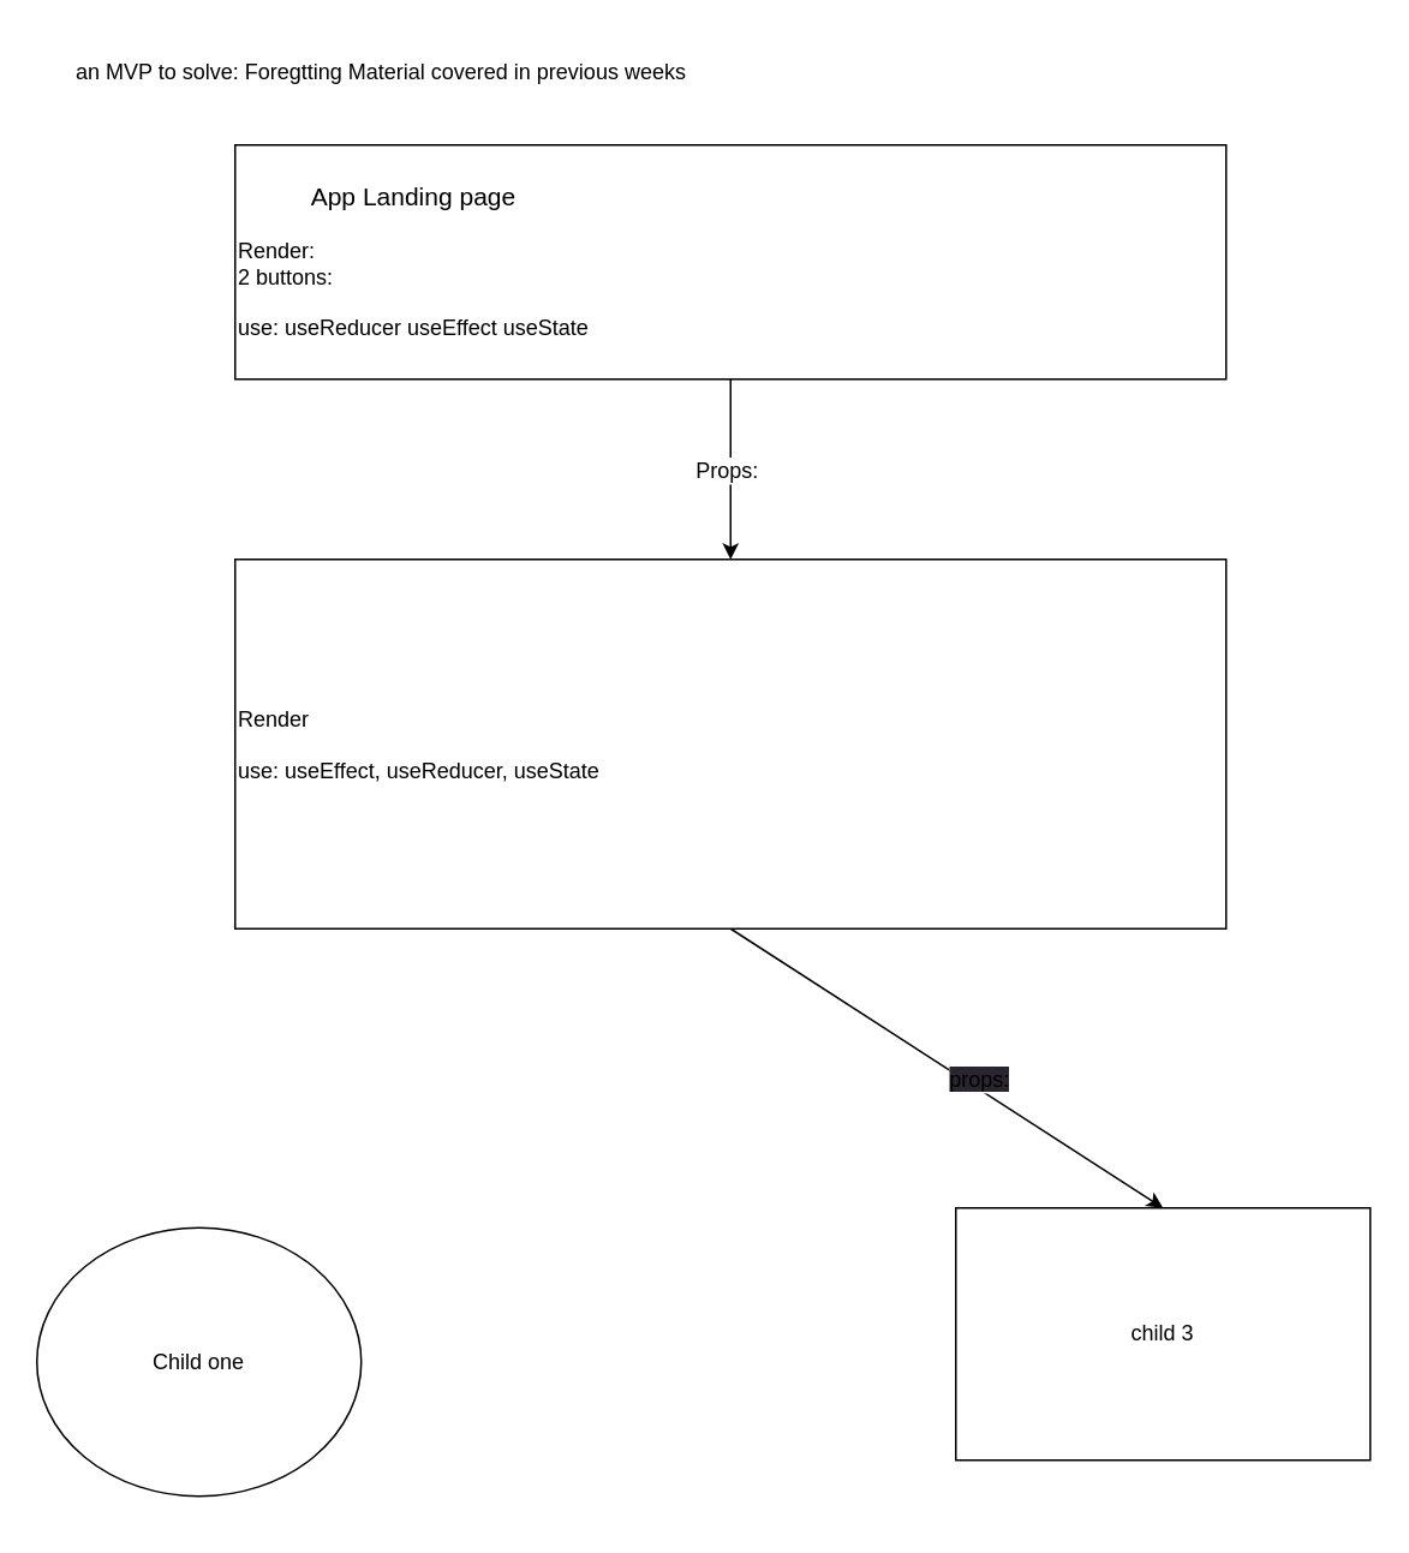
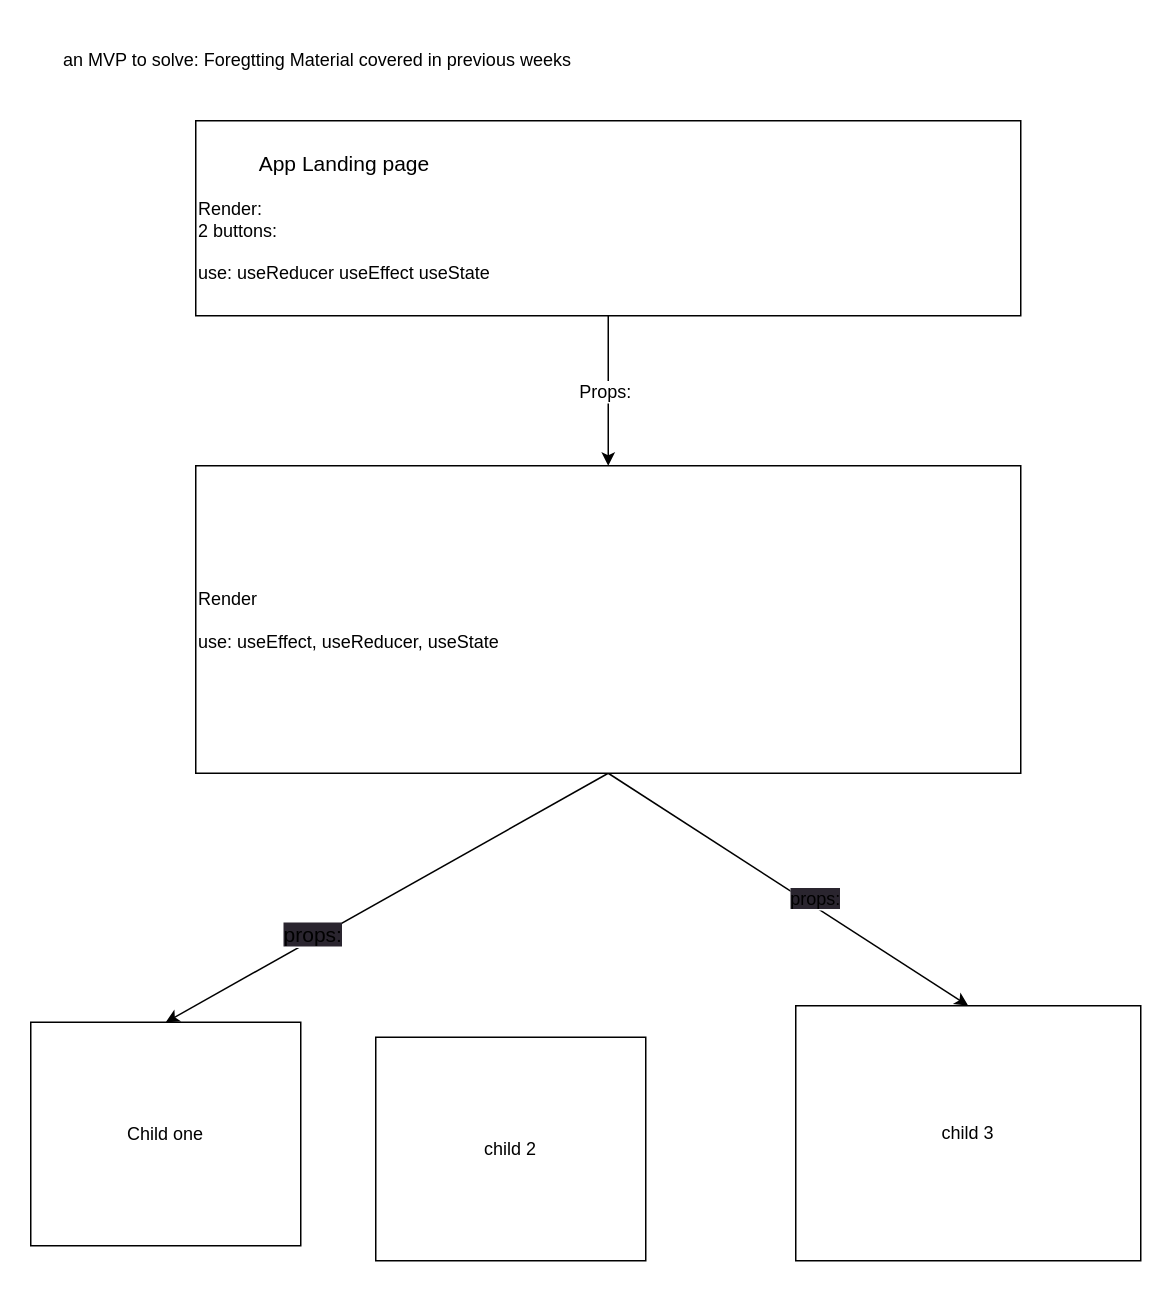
  <mxCell id="0" />
  <mxCell id="1" parent="0" />
  <mxCell id="2" style="edgeStyle=none;html=1;exitX=0.5;exitY=1;exitDx=0;exitDy=0;fontSize=14;" edge="1" parent="1" source="4" target="11"><mxGeometry relative="1" as="geometry" /></mxCell>
  <mxCell id="3" value="Props:" style="edgeLabel;html=1;align=center;verticalAlign=middle;resizable=0;points=[];fontSize=12;" vertex="1" connectable="0" parent="2"><mxGeometry x="-0.347" y="-1" relative="1" as="geometry"><mxPoint x="-2" y="17" as="offset" /></mxGeometry></mxCell>
  <mxCell id="4" value="&lt;div style=&quot;text-align: center;&quot;&gt;&lt;span style=&quot;background-color: initial;&quot;&gt;&lt;font style=&quot;font-size: 14px;&quot;&gt;App Landing page&lt;/font&gt;&lt;/span&gt;&lt;/div&gt;&lt;br&gt;Render:&amp;nbsp;&lt;br&gt;2 buttons:&amp;nbsp;&lt;br&gt;&lt;br&gt;use: useReducer useEffect useState" style="rounded=0;whiteSpace=wrap;html=1;align=left;" vertex="1" parent="1"><mxGeometry x="130" y="80" width="550" height="130" as="geometry" /></mxCell>
- <mxCell id="6" value="Child one" style="ellipse;whiteSpace=wrap;html=1;" vertex="1" parent="1"><mxGeometry x="20" y="681" width="180" height="149" as="geometry" /></mxCell>
+ <mxCell id="5" value="child 2" style="rounded=0;whiteSpace=wrap;html=1;" vertex="1" parent="1"><mxGeometry x="250" y="691" width="180" height="149" as="geometry" /></mxCell>
+ <mxCell id="6" value="Child one" style="rounded=0;whiteSpace=wrap;html=1;" vertex="1" parent="1"><mxGeometry x="20" y="681" width="180" height="149" as="geometry" /></mxCell>
+ <mxCell id="7" style="edgeStyle=none;html=1;exitX=0.5;exitY=1;exitDx=0;exitDy=0;fontSize=14;entryX=0.5;entryY=0;entryDx=0;entryDy=0;" edge="1" parent="1" source="11" target="6"><mxGeometry relative="1" as="geometry"><mxPoint x="300" y="500" as="targetPoint" /></mxGeometry></mxCell>
+ <mxCell id="8" value="&lt;span style=&quot;font-size: 14px; text-align: left; background-color: rgb(42, 37, 47);&quot;&gt;props:&lt;br&gt;&lt;/span&gt;" style="edgeLabel;html=1;align=center;verticalAlign=middle;resizable=0;points=[];fontSize=12;" vertex="1" connectable="0" parent="7"><mxGeometry x="-0.13" y="-2" relative="1" as="geometry"><mxPoint x="-68" y="37" as="offset" /></mxGeometry></mxCell>
  <mxCell id="9" style="edgeStyle=none;html=1;exitX=0.5;exitY=1;exitDx=0;exitDy=0;entryX=0.5;entryY=0;entryDx=0;entryDy=0;fontSize=14;" edge="1" parent="1" source="11" target="12"><mxGeometry relative="1" as="geometry" /></mxCell>
  <mxCell id="10" value="&lt;span style=&quot;text-align: left; background-color: rgb(42, 37, 47);&quot;&gt;props:&lt;/span&gt;&lt;br style=&quot;text-align: left; background-color: rgb(42, 37, 47);&quot;&gt;" style="edgeLabel;html=1;align=center;verticalAlign=middle;resizable=0;points=[];fontSize=12;" vertex="1" connectable="0" parent="9"><mxGeometry x="0.13" y="4" relative="1" as="geometry"><mxPoint as="offset" /></mxGeometry></mxCell>
  <mxCell id="11" value="&lt;div style=&quot;&quot;&gt;&lt;span style=&quot;background-color: initial;&quot;&gt;Render&amp;nbsp;&lt;/span&gt;&lt;/div&gt;&lt;div style=&quot;&quot;&gt;&lt;span style=&quot;background-color: initial;&quot;&gt;&lt;br&gt;&lt;/span&gt;&lt;/div&gt;&lt;div style=&quot;&quot;&gt;&lt;span style=&quot;background-color: initial;&quot;&gt;use: useEffect, useReducer, useState&lt;/span&gt;&lt;/div&gt;" style="rounded=0;whiteSpace=wrap;html=1;align=left;" vertex="1" parent="1"><mxGeometry x="130" y="310" width="550" height="205" as="geometry" /></mxCell>
- <mxCell id="12" value="child 3" style="rounded=0;whiteSpace=wrap;html=1;" vertex="1" parent="1"><mxGeometry x="530" y="670" width="230" height="140" as="geometry" /></mxCell>
+ <mxCell id="12" value="child 3" style="rounded=0;whiteSpace=wrap;html=1;" vertex="1" parent="1"><mxGeometry x="530" y="670" width="230" height="170" as="geometry" /></mxCell>
  <mxCell id="13" value="an MVP to solve: Foregtting Material covered in previous weeks" style="text;html=1;strokeColor=none;fillColor=none;align=left;verticalAlign=middle;whiteSpace=wrap;rounded=0;" vertex="1" parent="1"><mxGeometry x="40" y="20" width="590" height="40" as="geometry" /></mxCell>
